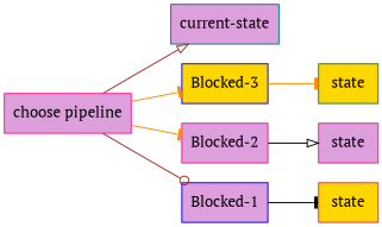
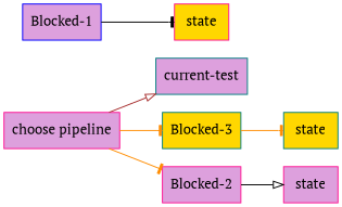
  digraph {
    fontname="PT Serif"
    rankdir=LR
    node [color=deeppink fillcolor=plum fontname="PT Serif" shape=box style=filled]
    edge [arrowhead=tee color=darkorange fontname="PT Serif"]
-   n1 [color=teal label="current-state"]
+   n1 [color=teal label="current-test"]
    n2 [label="choose pipeline"]
-   n3 [color=blue fillcolor=gold label="Blocked-3"]
+   n3 [color=teal fillcolor=gold label="Blocked-3"]
    n4 [label="Blocked-2"]
    n5 [color=blue label="Blocked-1"]
    n6 [color=teal fillcolor=gold label=state]
    n7 [label=state]
    n8 [fillcolor=gold label=state]
    n2 -> n1 [arrowhead=onormal color=brown]
    n2 -> n3
    n2 -> n4
-   n2 -> n5 [arrowhead=odot color=brown]
    n3 -> n6
    n4 -> n7 [arrowhead=onormal color=black]
    n5 -> n8 [color=black]
  }
